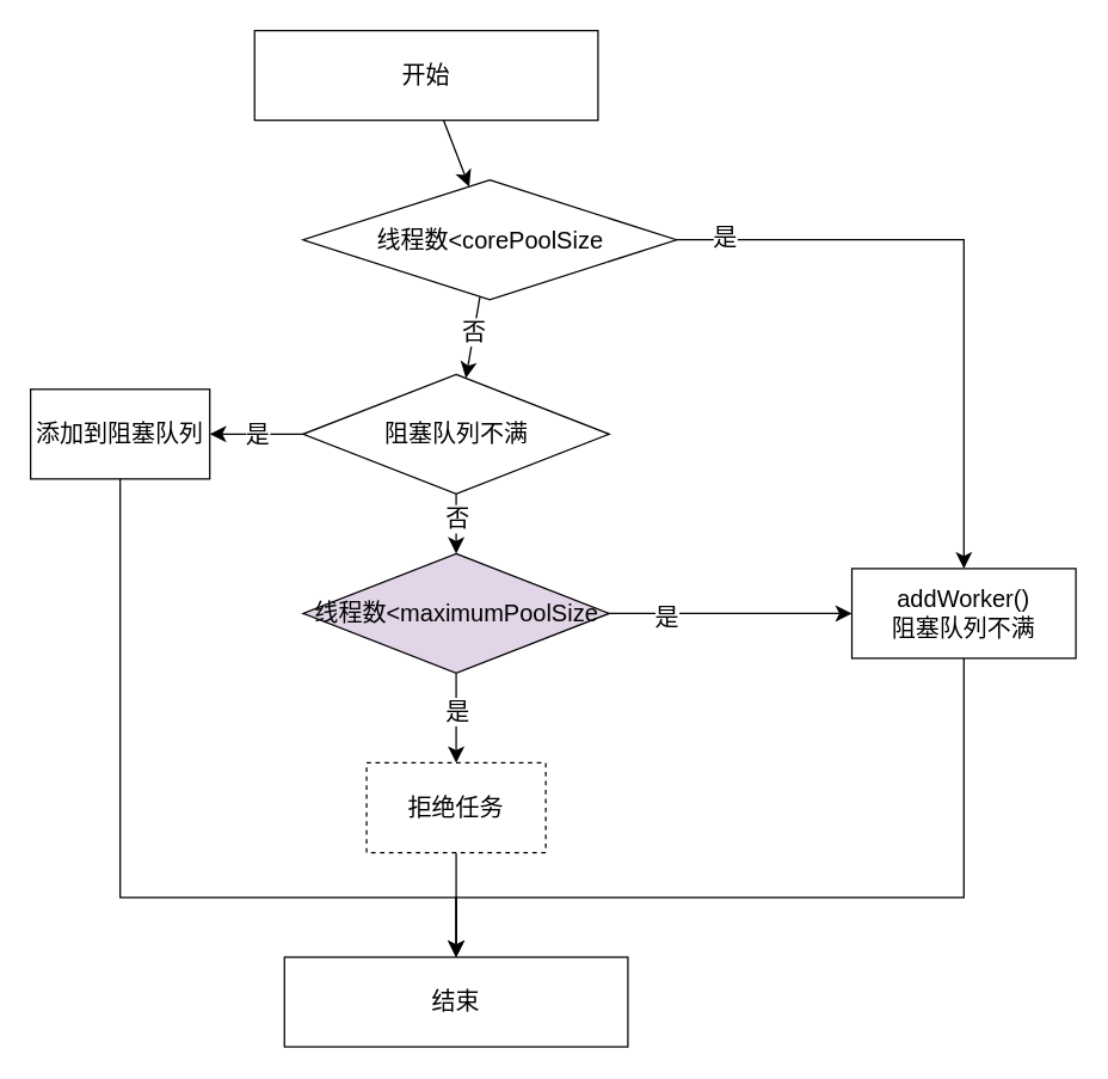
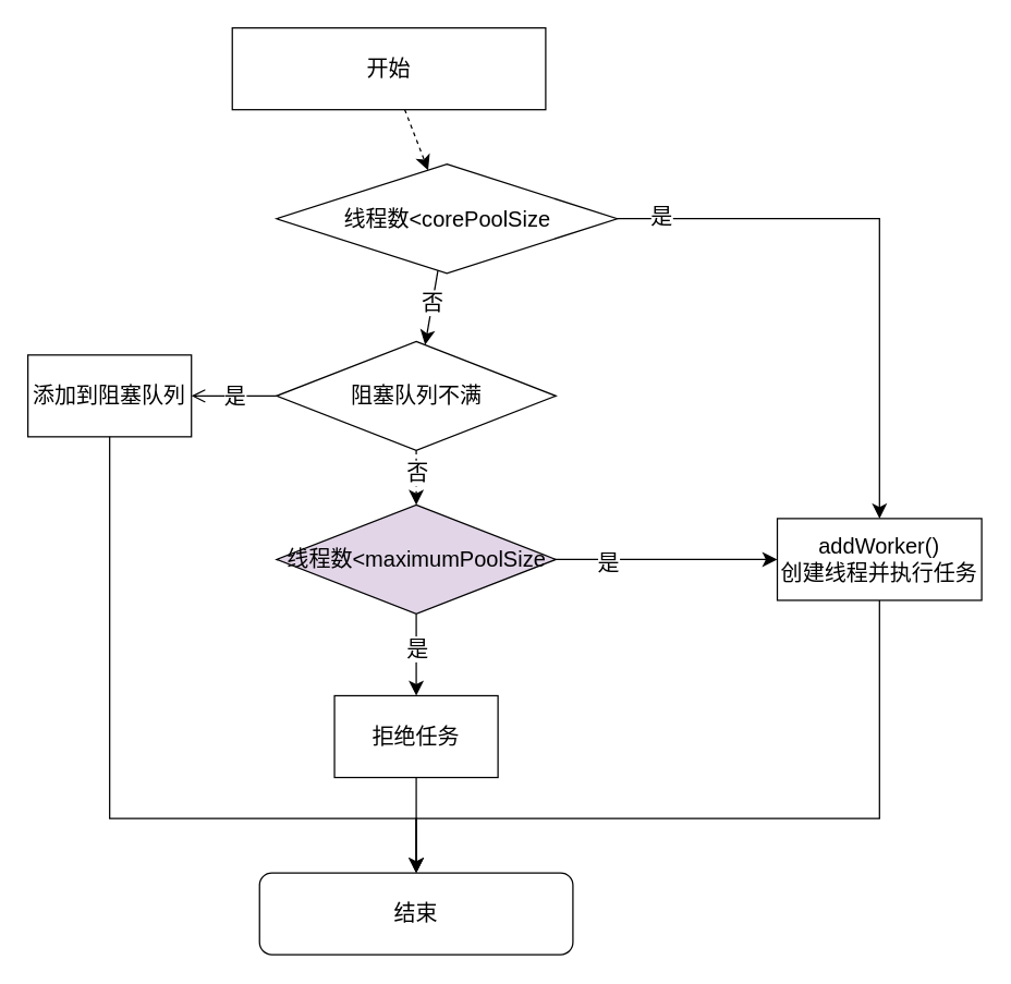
  <mxCell id="0" />
  <mxCell id="1" parent="0" />
- <mxCell id="2" value="" style="edgeStyle=none;curved=1;rounded=0;orthogonalLoop=1;jettySize=auto;html=1;fontSize=12;startSize=8;endSize=8;" edge="1" parent="1" source="3" target="6"><mxGeometry relative="1" as="geometry" /></mxCell>
+ <mxCell id="2" value="" style="edgeStyle=none;curved=1;rounded=0;orthogonalLoop=1;jettySize=auto;html=1;fontSize=12;startSize=8;endSize=8;dashed=1;" edge="1" parent="1" source="3" target="6"><mxGeometry relative="1" as="geometry" /></mxCell>
  <mxCell id="3" value="开始" style="rounded=0;whiteSpace=wrap;html=1;fontSize=16;" vertex="1" parent="1"><mxGeometry x="170" y="20" width="230" height="60" as="geometry" /></mxCell>
  <mxCell id="4" value="" style="edgeStyle=none;curved=1;rounded=0;orthogonalLoop=1;jettySize=auto;html=1;fontSize=12;startSize=8;endSize=8;" edge="1" parent="1" source="6" target="11"><mxGeometry relative="1" as="geometry" /></mxCell>
  <mxCell id="5" value="否" style="edgeLabel;html=1;align=center;verticalAlign=middle;resizable=0;points=[];fontSize=16;" vertex="1" connectable="0" parent="4"><mxGeometry x="0.027" relative="1" as="geometry"><mxPoint y="-4" as="offset" /></mxGeometry></mxCell>
  <mxCell id="6" value="线程数&amp;lt;corePoolSize" style="rhombus;whiteSpace=wrap;html=1;fontSize=16;rounded=0;" vertex="1" parent="1"><mxGeometry x="202.5" y="120" width="250" height="80" as="geometry" /></mxCell>
- <mxCell id="7" value="" style="edgeStyle=none;curved=1;rounded=0;orthogonalLoop=1;jettySize=auto;html=1;fontSize=12;startSize=8;endSize=8;" edge="1" parent="1" source="11" target="16"><mxGeometry relative="1" as="geometry" /></mxCell>
+ <mxCell id="7" value="" style="edgeStyle=none;curved=1;rounded=0;orthogonalLoop=1;jettySize=auto;html=1;fontSize=12;startSize=8;endSize=8;dashed=1;" edge="1" parent="1" source="11" target="16"><mxGeometry relative="1" as="geometry" /></mxCell>
  <mxCell id="8" value="否" style="edgeLabel;html=1;align=center;verticalAlign=middle;resizable=0;points=[];fontSize=16;" vertex="1" connectable="0" parent="7"><mxGeometry x="-0.18" relative="1" as="geometry"><mxPoint as="offset" /></mxGeometry></mxCell>
- <mxCell id="9" value="" style="edgeStyle=none;curved=1;rounded=0;orthogonalLoop=1;jettySize=auto;html=1;fontSize=12;startSize=8;endSize=8;" edge="1" parent="1" source="11" target="17"><mxGeometry relative="1" as="geometry" /></mxCell>
+ <mxCell id="9" value="" style="edgeStyle=none;curved=1;rounded=0;orthogonalLoop=1;jettySize=auto;html=1;fontSize=12;startSize=8;endSize=8;endArrow=open;" edge="1" parent="1" source="11" target="17"><mxGeometry relative="1" as="geometry" /></mxCell>
  <mxCell id="10" value="是" style="edgeLabel;html=1;align=center;verticalAlign=middle;resizable=0;points=[];fontSize=16;" vertex="1" connectable="0" parent="9"><mxGeometry x="-0.011" relative="1" as="geometry"><mxPoint as="offset" /></mxGeometry></mxCell>
  <mxCell id="11" value="阻塞队列不满" style="rhombus;whiteSpace=wrap;html=1;fontSize=16;rounded=0;" vertex="1" parent="1"><mxGeometry x="202.5" y="250" width="205" height="80" as="geometry" /></mxCell>
  <mxCell id="12" value="" style="edgeStyle=none;curved=1;rounded=0;orthogonalLoop=1;jettySize=auto;html=1;fontSize=12;startSize=8;endSize=8;" edge="1" parent="1" source="16" target="18"><mxGeometry relative="1" as="geometry" /></mxCell>
  <mxCell id="13" value="是" style="edgeLabel;html=1;align=center;verticalAlign=middle;resizable=0;points=[];fontSize=16;" vertex="1" connectable="0" parent="12"><mxGeometry x="-0.531" y="-2" relative="1" as="geometry"><mxPoint as="offset" /></mxGeometry></mxCell>
  <mxCell id="14" value="" style="edgeStyle=none;curved=1;rounded=0;orthogonalLoop=1;jettySize=auto;html=1;fontSize=12;startSize=8;endSize=8;" edge="1" parent="1" source="16" target="20"><mxGeometry relative="1" as="geometry" /></mxCell>
  <mxCell id="15" value="是" style="edgeLabel;html=1;align=center;verticalAlign=middle;resizable=0;points=[];fontSize=16;" vertex="1" connectable="0" parent="14"><mxGeometry x="-0.157" y="2" relative="1" as="geometry"><mxPoint x="-2" as="offset" /></mxGeometry></mxCell>
  <mxCell id="16" value="线程数&amp;lt;maximumPoolSize" style="rhombus;whiteSpace=wrap;html=1;fontSize=16;rounded=0;fillColor=#e1d5e7;" vertex="1" parent="1"><mxGeometry x="202.5" y="370" width="205" height="80" as="geometry" /></mxCell>
  <mxCell id="17" value="添加到阻塞队列" style="whiteSpace=wrap;html=1;fontSize=16;rounded=0;" vertex="1" parent="1"><mxGeometry x="20" y="260" width="120" height="60" as="geometry" /></mxCell>
- <mxCell id="18" value="addWorker()&lt;br&gt;阻塞队列不满" style="whiteSpace=wrap;html=1;fontSize=16;rounded=0;" vertex="1" parent="1"><mxGeometry x="570" y="380" width="150" height="60" as="geometry" /></mxCell>
+ <mxCell id="18" value="addWorker()&lt;br&gt;创建线程并执行任务" style="whiteSpace=wrap;html=1;fontSize=16;rounded=0;" vertex="1" parent="1"><mxGeometry x="570" y="380" width="150" height="60" as="geometry" /></mxCell>
  <mxCell id="19" style="edgeStyle=none;curved=1;rounded=0;orthogonalLoop=1;jettySize=auto;html=1;exitX=0.5;exitY=1;exitDx=0;exitDy=0;entryX=0.5;entryY=0;entryDx=0;entryDy=0;fontSize=12;startSize=8;endSize=8;" edge="1" parent="1" source="20" target="23"><mxGeometry relative="1" as="geometry" /></mxCell>
- <mxCell id="20" value="拒绝任务" style="whiteSpace=wrap;html=1;fontSize=16;rounded=0;dashed=1;" vertex="1" parent="1"><mxGeometry x="245" y="510" width="120" height="60" as="geometry" /></mxCell>
+ <mxCell id="20" value="拒绝任务" style="whiteSpace=wrap;html=1;fontSize=16;rounded=0;" vertex="1" parent="1"><mxGeometry x="245" y="510" width="120" height="60" as="geometry" /></mxCell>
  <mxCell id="21" value="" style="edgeStyle=elbowEdgeStyle;elbow=vertical;endArrow=classic;html=1;curved=0;rounded=0;endSize=8;startSize=8;fontSize=12;exitX=1;exitY=0.5;exitDx=0;exitDy=0;entryX=0.5;entryY=0;entryDx=0;entryDy=0;" edge="1" parent="1" source="6" target="18"><mxGeometry width="50" height="50" relative="1" as="geometry"><mxPoint x="670" y="400" as="sourcePoint" /><mxPoint x="720" y="350" as="targetPoint" /><Array as="points"><mxPoint x="530" y="160" /></Array></mxGeometry></mxCell>
  <mxCell id="22" value="是" style="edgeLabel;html=1;align=center;verticalAlign=middle;resizable=0;points=[];fontSize=16;" vertex="1" connectable="0" parent="21"><mxGeometry x="-0.847" y="2" relative="1" as="geometry"><mxPoint as="offset" /></mxGeometry></mxCell>
- <mxCell id="23" value="结束" style="rounded=0;whiteSpace=wrap;html=1;fontSize=16;" vertex="1" parent="1"><mxGeometry x="190" y="640" width="230" height="60" as="geometry" /></mxCell>
+ <mxCell id="23" value="结束" style="whiteSpace=wrap;html=1;fontSize=16;rounded=1;" vertex="1" parent="1"><mxGeometry x="190" y="640" width="230" height="60" as="geometry" /></mxCell>
  <mxCell id="24" value="" style="edgeStyle=elbowEdgeStyle;elbow=vertical;endArrow=classic;html=1;curved=0;rounded=0;endSize=8;startSize=8;fontSize=12;exitX=0.5;exitY=1;exitDx=0;exitDy=0;entryX=0.5;entryY=0;entryDx=0;entryDy=0;" edge="1" parent="1" source="17" target="23"><mxGeometry width="50" height="50" relative="1" as="geometry"><mxPoint x="210" y="500" as="sourcePoint" /><mxPoint x="260" y="450" as="targetPoint" /><Array as="points"><mxPoint x="170" y="600" /></Array></mxGeometry></mxCell>
  <mxCell id="25" value="" style="edgeStyle=segmentEdgeStyle;endArrow=classic;html=1;curved=0;rounded=0;endSize=8;startSize=8;fontSize=12;exitX=0.5;exitY=1;exitDx=0;exitDy=0;entryX=0.5;entryY=0;entryDx=0;entryDy=0;" edge="1" parent="1" source="18" target="23"><mxGeometry width="50" height="50" relative="1" as="geometry"><mxPoint x="420" y="530" as="sourcePoint" /><mxPoint x="470" y="480" as="targetPoint" /><Array as="points"><mxPoint x="645" y="600" /><mxPoint x="305" y="600" /></Array></mxGeometry></mxCell>
